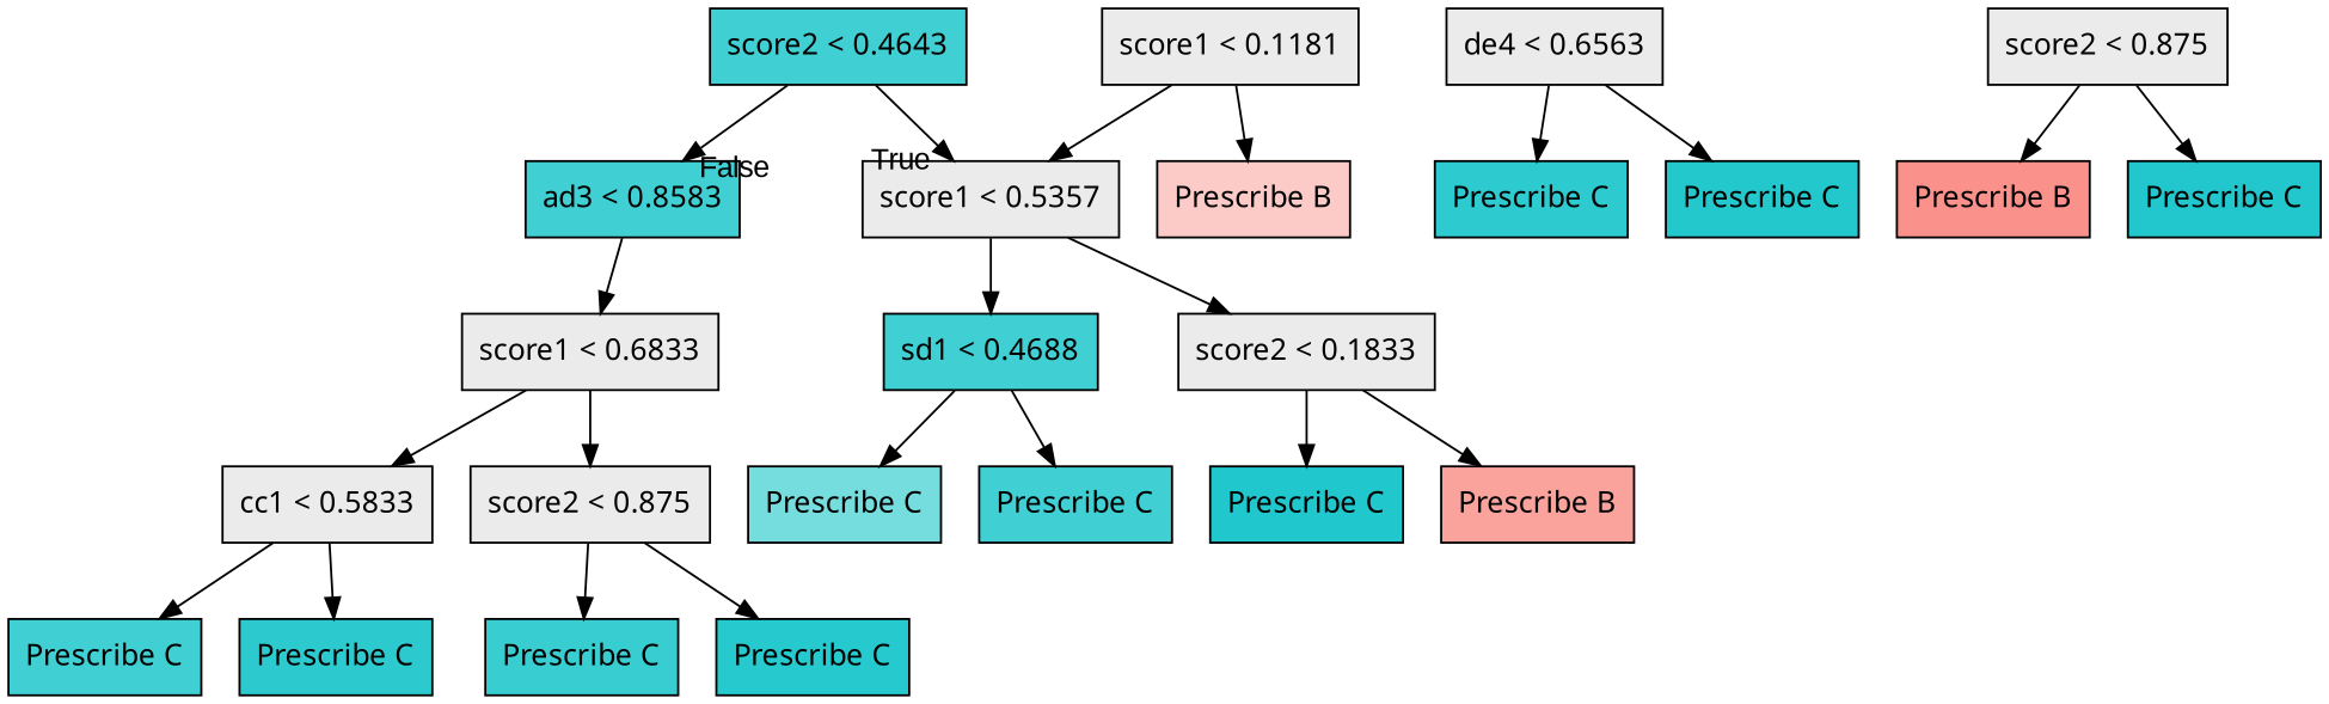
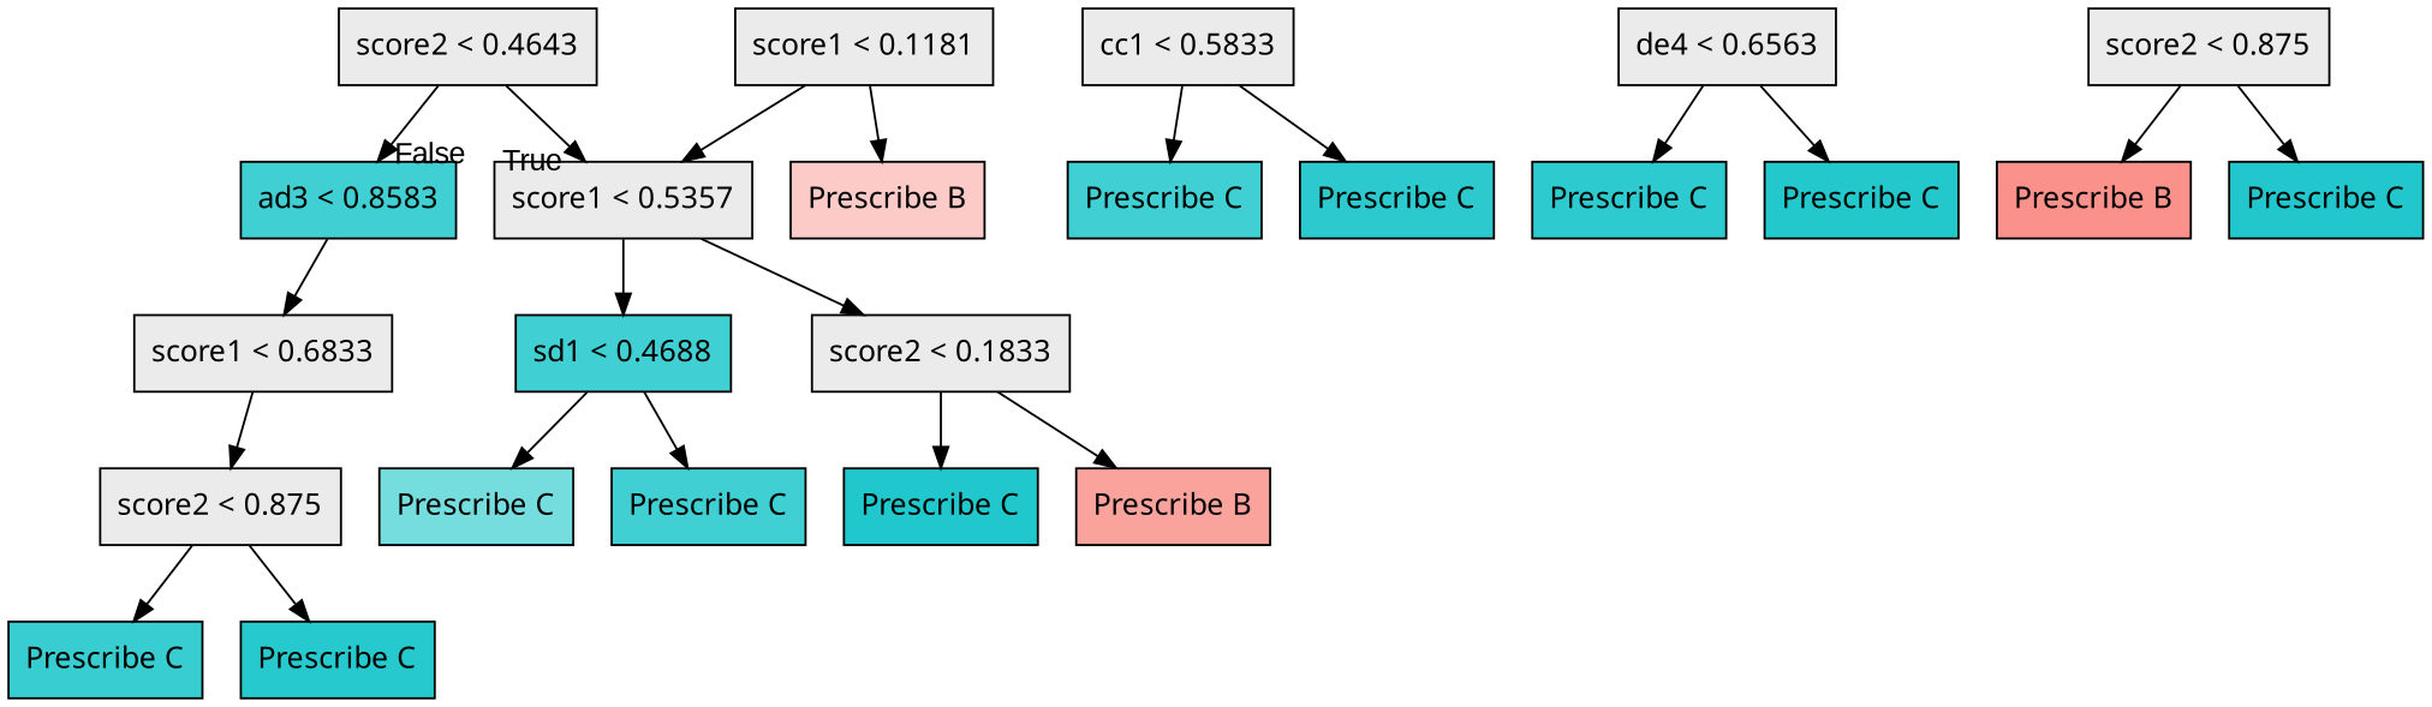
  digraph {
    node [fillcolor="#EBEBEB" fontname="bold arial" shape=box style=filled color=black]
-   n1 [fillcolor="#00BFC4bf" label="score2 &lt; 0.4643" color=""]
+   n1 [label="score2 &lt; 0.4643" color=""]
    n2 [fillcolor="#00BFC4bf" label="ad3 &lt; 0.8583" color=""]
    n3 [label="score1 &lt; 0.5357" color=""]
    n4 [label="score1 &lt; 0.1181" color=""]
    n5 [fillcolor="#F8766D60" label="Prescribe B"]
    n6 [label="score1 &lt; 0.6833" color=""]
    n7 [fillcolor="#00BFC4bf" label="sd1 &lt; 0.4688" color=""]
    n8 [label="score2 &lt; 0.1833" color=""]
    n9 [fillcolor="#00BFC489" label="Prescribe C"]
    n10 [fillcolor="#00BFC4bf" label="Prescribe C"]
    n11 [fillcolor="#00BFC4df" label="Prescribe C"]
    n12 [fillcolor="#F8766Daa" label="Prescribe B"]
    n13 [label="cc1 &lt; 0.5833" color=""]
    n14 [label="score2 &lt; 0.875" color=""]
    n15 [fillcolor="#00BFC4bf" label="Prescribe C"]
    n16 [fillcolor="#00BFC4d3" label="Prescribe C"]
    n17 [fillcolor="#00BFC4c8" label="Prescribe C"]
    n18 [fillcolor="#00BFC4d9" label="Prescribe C"]
    n19 [label="de4 &lt; 0.6563" color=""]
    n20 [fillcolor="#00BFC4d2" label="Prescribe C"]
    n21 [fillcolor="#00BFC4dd" label="Prescribe C"]
    n22 [label="score2 &lt; 0.875" color=""]
    n23 [fillcolor="#F8766Dcc" label="Prescribe B"]
    n24 [fillcolor="#00BFC4de" label="Prescribe C"]
    n1 -> n2 [fontname=arial headlabel=False labelangle=-45 labeldistance=2.5]
    n1 -> n3 [fontname=arial headlabel=True labelangle=45 labeldistance=2.5]
    n2 -> n6
    n3 -> n7
    n3 -> n8
    n4 -> n3
    n4 -> n5
-   n6 -> n13
    n6 -> n14
    n7 -> n9
    n7 -> n10
    n8 -> n11
    n8 -> n12
    n13 -> n15
    n13 -> n16
    n14 -> n17
    n14 -> n18
    n19 -> n20
    n19 -> n21
    n22 -> n23
    n22 -> n24
  }
